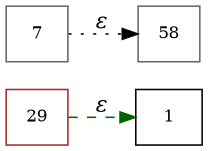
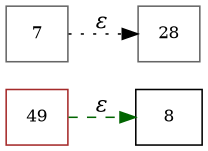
  digraph {
    rankdir=LR
    node [color=gray40 fixedsize=true fontsize=11 shape=box peripheries=1]
    edge [fontname="Times-Italic"]
-   n1 [color=black label=1 width=.6 peripheries=""]
+   n1 [color=black label=8 width=.6 peripheries=""]
    n2 [label=7 width=.55]
-   n3 [label=58 width=.55]
-   n4 [color=brown label=29 width=.55]
+   n3 [label=28 width=.55]
+   n4 [color=brown label=49 width=.55]
    n2 -> n3 [color=black label="&epsilon;" style=dotted]
    n4 -> n1 [color=darkgreen label="&epsilon;" style=dashed]
  }
